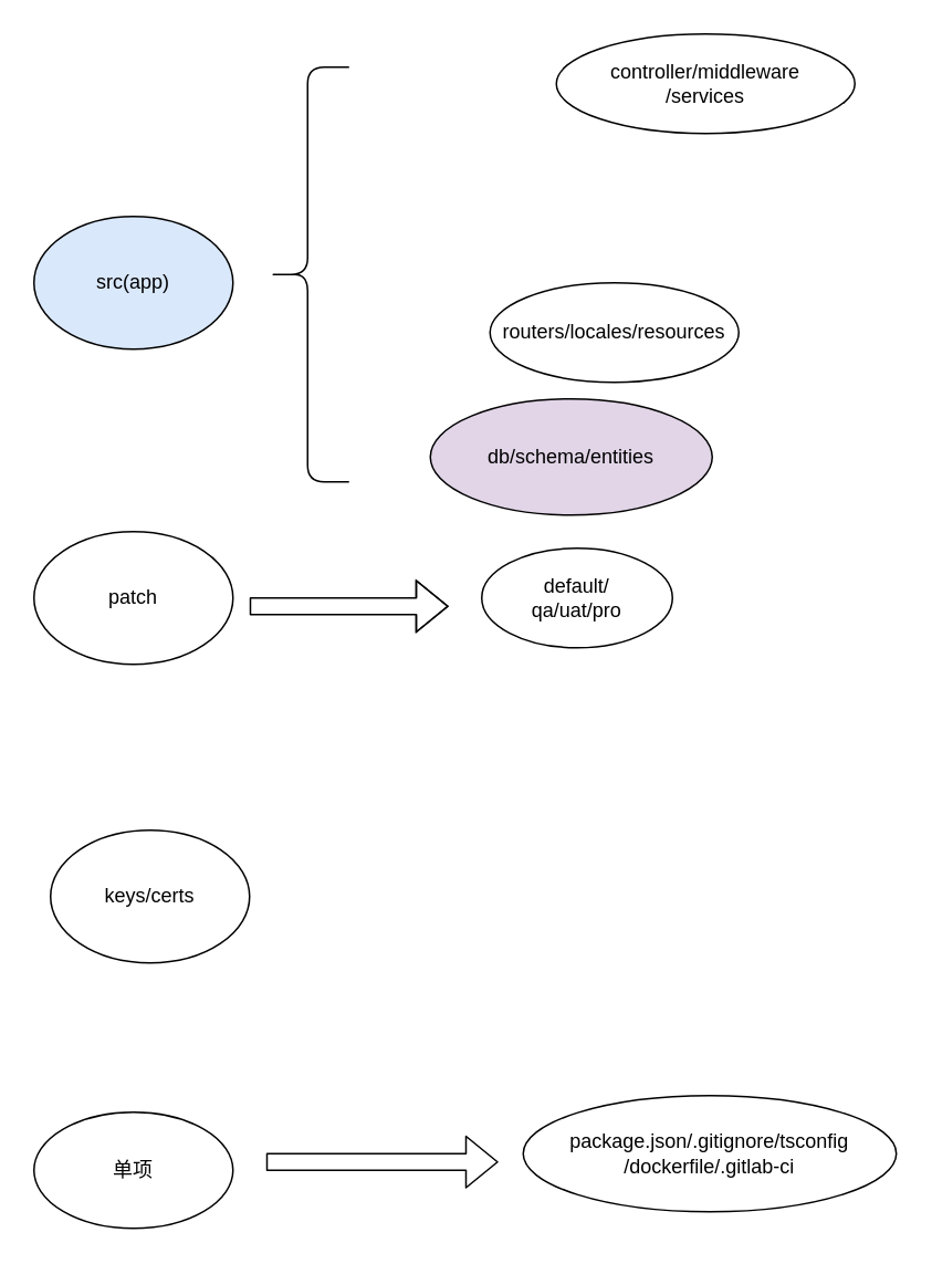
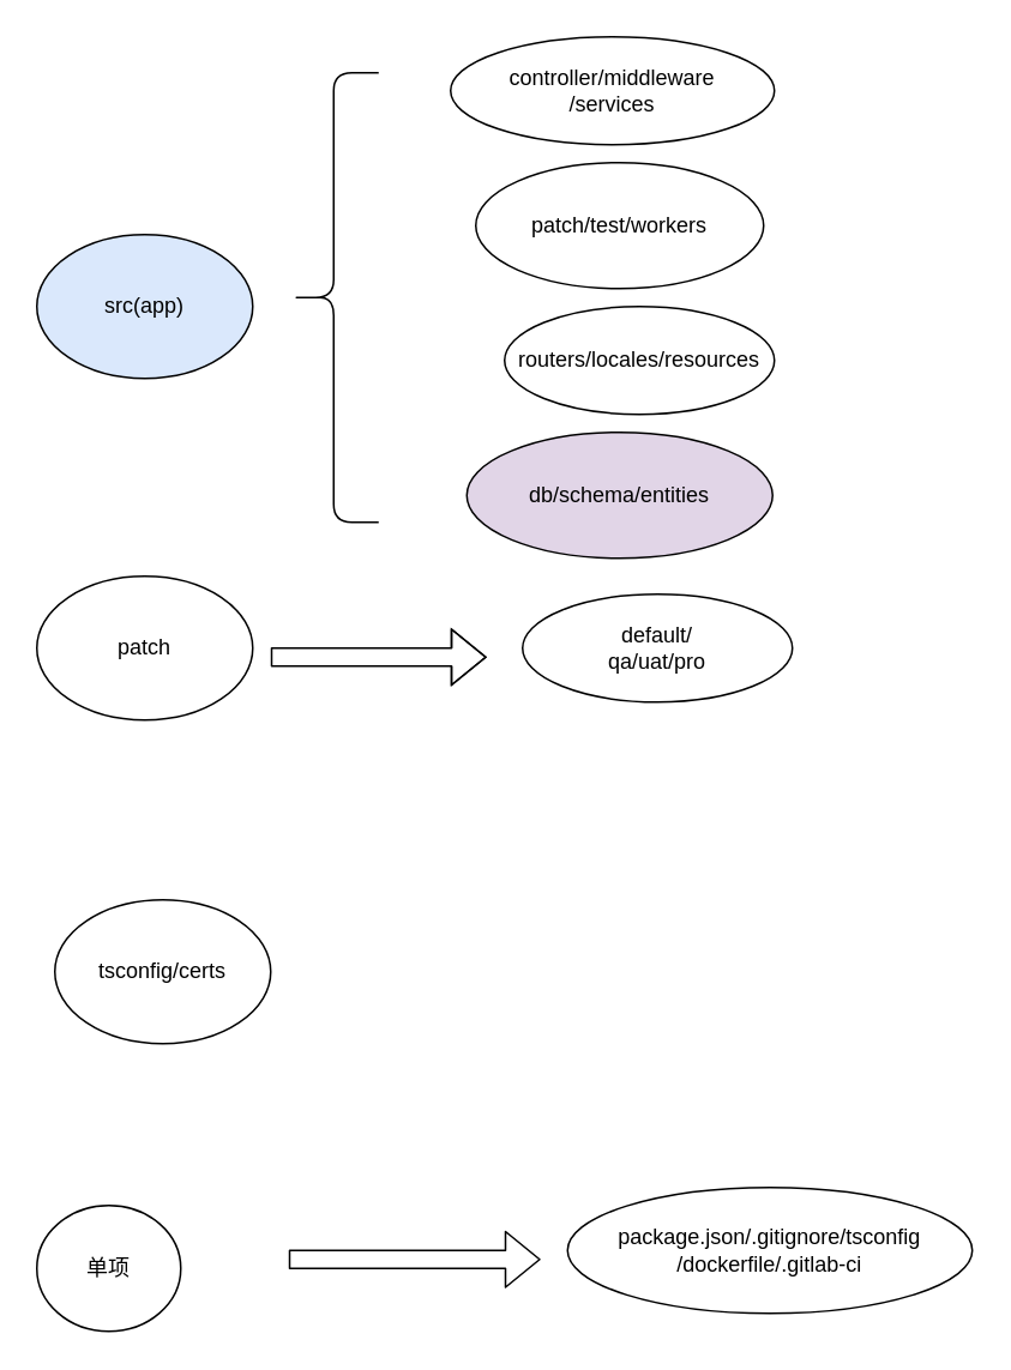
  <mxCell id="0" />
  <mxCell id="1" parent="0" />
  <mxCell id="2" value="src(app)" style="ellipse;whiteSpace=wrap;html=1;fillColor=#dae8fc;" parent="1" vertex="1"><mxGeometry x="20" y="130" width="120" height="80" as="geometry" /></mxCell>
  <mxCell id="3" value="patch" style="ellipse;whiteSpace=wrap;html=1;" parent="1" vertex="1"><mxGeometry x="20" y="320" width="120" height="80" as="geometry" /></mxCell>
- <mxCell id="4" value="单项" style="ellipse;whiteSpace=wrap;html=1;" parent="1" vertex="1"><mxGeometry x="20" y="670" width="120" height="70" as="geometry" /></mxCell>
- <mxCell id="5" value="keys/certs" style="ellipse;whiteSpace=wrap;html=1;" parent="1" vertex="1"><mxGeometry x="30" y="500" width="120" height="80" as="geometry" /></mxCell>
- <mxCell id="6" value="controller/middleware&lt;br&gt;/services" style="ellipse;whiteSpace=wrap;html=1;" parent="1" vertex="1"><mxGeometry x="335" y="20" width="180" height="60" as="geometry" /></mxCell>
+ <mxCell id="4" value="单项" style="ellipse;whiteSpace=wrap;html=1;" parent="1" vertex="1"><mxGeometry x="20" y="670" width="80" height="70" as="geometry" /></mxCell>
+ <mxCell id="5" value="tsconfig/certs" style="ellipse;whiteSpace=wrap;html=1;" parent="1" vertex="1"><mxGeometry x="30" y="500" width="120" height="80" as="geometry" /></mxCell>
+ <mxCell id="6" value="controller/middleware&lt;br&gt;/services" style="ellipse;whiteSpace=wrap;html=1;" parent="1" vertex="1"><mxGeometry x="250" y="20" width="180" height="60" as="geometry" /></mxCell>
  <mxCell id="7" value="db/schema/entities" style="ellipse;whiteSpace=wrap;html=1;fillColor=#e1d5e7;" parent="1" vertex="1"><mxGeometry x="259" y="240" width="170" height="70" as="geometry" /></mxCell>
- <mxCell id="9" value="routers/locales/resources" style="ellipse;whiteSpace=wrap;html=1;" parent="1" vertex="1"><mxGeometry x="295" y="170" width="150" height="60" as="geometry" /></mxCell>
+ <mxCell id="8" value="patch/test/workers" style="ellipse;whiteSpace=wrap;html=1;" parent="1" vertex="1"><mxGeometry x="264" y="90" width="160" height="70" as="geometry" /></mxCell>
+ <mxCell id="9" value="routers/locales/resources" style="ellipse;whiteSpace=wrap;html=1;" parent="1" vertex="1"><mxGeometry x="280" y="170" width="150" height="60" as="geometry" /></mxCell>
  <mxCell id="10" value="" style="shape=flexArrow;endArrow=classic;html=1;" parent="1" edge="1"><mxGeometry width="50" height="50" relative="1" as="geometry"><mxPoint x="150" y="365" as="sourcePoint" /><mxPoint x="270" y="365" as="targetPoint" /><Array as="points"><mxPoint x="240" y="365" /></Array></mxGeometry></mxCell>
- <mxCell id="11" value="default/&lt;br&gt;qa/uat/pro" style="ellipse;whiteSpace=wrap;html=1;" parent="1" vertex="1"><mxGeometry x="290" y="330" width="115" height="60" as="geometry" /></mxCell>
+ <mxCell id="11" value="default/&lt;br&gt;qa/uat/pro" style="ellipse;whiteSpace=wrap;html=1;" parent="1" vertex="1"><mxGeometry x="290" y="330" width="150" height="60" as="geometry" /></mxCell>
  <mxCell id="12" value="" style="shape=flexArrow;endArrow=classic;html=1;" parent="1" edge="1"><mxGeometry width="50" height="50" relative="1" as="geometry"><mxPoint x="160" y="700" as="sourcePoint" /><mxPoint x="300" y="700" as="targetPoint" /></mxGeometry></mxCell>
  <mxCell id="13" value="package.json/.gitignore/tsconfig&lt;br&gt;/dockerfile/.gitlab-ci" style="ellipse;whiteSpace=wrap;html=1;" parent="1" vertex="1"><mxGeometry x="315" y="660" width="225" height="70" as="geometry" /></mxCell>
  <mxCell id="14" value="" style="shape=curlyBracket;whiteSpace=wrap;html=1;rounded=1;" parent="1" vertex="1"><mxGeometry x="160" y="40" width="50" height="250" as="geometry" /></mxCell>
